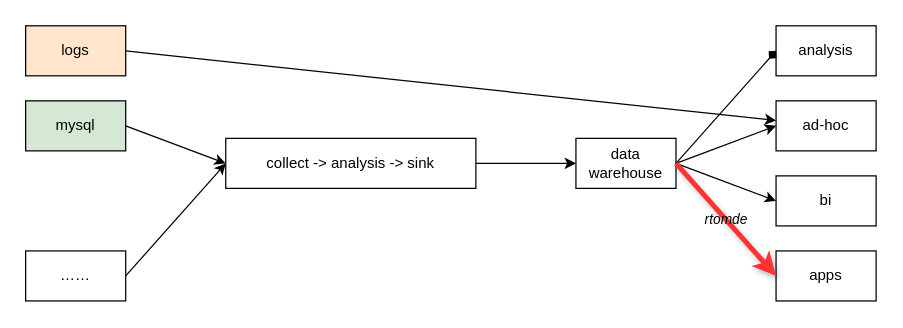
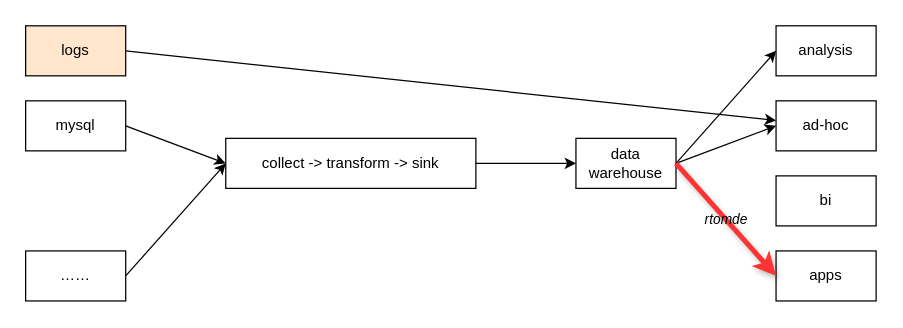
  <mxCell id="0" />
  <mxCell id="1" parent="0" />
  <mxCell id="2" value="logs" style="rounded=0;whiteSpace=wrap;html=1;fillColor=#ffe6cc;" vertex="1" parent="1"><mxGeometry x="20" y="20" width="80" height="40" as="geometry" /></mxCell>
- <mxCell id="3" value="mysql" style="rounded=0;whiteSpace=wrap;html=1;fillColor=#d5e8d4;" vertex="1" parent="1"><mxGeometry x="20" y="80" width="80" height="40" as="geometry" /></mxCell>
- <mxCell id="4" value="collect -&amp;gt; analysis -&amp;gt; sink" style="rounded=0;whiteSpace=wrap;html=1;" vertex="1" parent="1"><mxGeometry x="180" y="110" width="200" height="40" as="geometry" /></mxCell>
+ <mxCell id="3" value="mysql" style="rounded=0;whiteSpace=wrap;html=1;" vertex="1" parent="1"><mxGeometry x="20" y="80" width="80" height="40" as="geometry" /></mxCell>
+ <mxCell id="4" value="collect -&amp;gt; transform -&amp;gt; sink" style="rounded=0;whiteSpace=wrap;html=1;" vertex="1" parent="1"><mxGeometry x="180" y="110" width="200" height="40" as="geometry" /></mxCell>
  <mxCell id="5" value="……" style="rounded=0;whiteSpace=wrap;html=1;" vertex="1" parent="1"><mxGeometry x="20" y="200" width="80" height="40" as="geometry" /></mxCell>
  <mxCell id="6" value="analysis" style="rounded=0;whiteSpace=wrap;html=1;" vertex="1" parent="1"><mxGeometry x="620" y="20" width="80" height="40" as="geometry" /></mxCell>
  <mxCell id="7" value="ad-hoc" style="rounded=0;whiteSpace=wrap;html=1;" vertex="1" parent="1"><mxGeometry x="620" y="80" width="80" height="40" as="geometry" /></mxCell>
  <mxCell id="8" value="bi" style="rounded=0;whiteSpace=wrap;html=1;" vertex="1" parent="1"><mxGeometry x="620" y="140" width="80" height="40" as="geometry" /></mxCell>
  <mxCell id="9" value="apps" style="rounded=0;whiteSpace=wrap;html=1;" vertex="1" parent="1"><mxGeometry x="620" y="200" width="80" height="40" as="geometry" /></mxCell>
  <mxCell id="10" value="data warehouse" style="rounded=0;whiteSpace=wrap;html=1;" vertex="1" parent="1"><mxGeometry x="460" y="110" width="80" height="40" as="geometry" /></mxCell>
  <mxCell id="11" value="" style="endArrow=classic;html=1;exitX=1;exitY=0.5;exitDx=0;exitDy=0;" edge="1" parent="1" source="2" target="7"><mxGeometry width="50" height="50" relative="1" as="geometry"><mxPoint x="190" y="350" as="sourcePoint" /><mxPoint x="240" y="300" as="targetPoint" /></mxGeometry></mxCell>
  <mxCell id="12" value="" style="endArrow=classic;html=1;entryX=0;entryY=0.5;entryDx=0;entryDy=0;exitX=1;exitY=0.5;exitDx=0;exitDy=0;" edge="1" parent="1" source="3" target="4"><mxGeometry width="50" height="50" relative="1" as="geometry"><mxPoint x="200" y="360" as="sourcePoint" /><mxPoint x="250" y="310" as="targetPoint" /></mxGeometry></mxCell>
  <mxCell id="13" value="" style="endArrow=classic;html=1;entryX=0;entryY=0.5;entryDx=0;entryDy=0;exitX=1;exitY=0.5;exitDx=0;exitDy=0;" edge="1" parent="1" source="5" target="4"><mxGeometry width="50" height="50" relative="1" as="geometry"><mxPoint x="220" y="380" as="sourcePoint" /><mxPoint x="270" y="330" as="targetPoint" /></mxGeometry></mxCell>
  <mxCell id="14" value="" style="endArrow=classic;html=1;entryX=0;entryY=0.5;entryDx=0;entryDy=0;exitX=1;exitY=0.5;exitDx=0;exitDy=0;" edge="1" parent="1" source="4" target="10"><mxGeometry width="50" height="50" relative="1" as="geometry"><mxPoint x="230" y="390" as="sourcePoint" /><mxPoint x="280" y="340" as="targetPoint" /></mxGeometry></mxCell>
- <mxCell id="15" value="" style="endArrow=diamond;html=1;entryX=0;entryY=0.5;entryDx=0;entryDy=0;exitX=1;exitY=0.5;exitDx=0;exitDy=0;" edge="1" parent="1" source="10" target="6"><mxGeometry width="50" height="50" relative="1" as="geometry"><mxPoint x="240" y="400" as="sourcePoint" /><mxPoint x="290" y="350" as="targetPoint" /></mxGeometry></mxCell>
+ <mxCell id="15" value="" style="endArrow=classic;html=1;entryX=0;entryY=0.5;entryDx=0;entryDy=0;exitX=1;exitY=0.5;exitDx=0;exitDy=0;" edge="1" parent="1" source="10" target="6"><mxGeometry width="50" height="50" relative="1" as="geometry"><mxPoint x="240" y="400" as="sourcePoint" /><mxPoint x="290" y="350" as="targetPoint" /></mxGeometry></mxCell>
  <mxCell id="16" value="" style="endArrow=classic;html=1;entryX=0;entryY=0.5;entryDx=0;entryDy=0;exitX=1;exitY=0.5;exitDx=0;exitDy=0;" edge="1" parent="1" source="10" target="7"><mxGeometry width="50" height="50" relative="1" as="geometry"><mxPoint x="250" y="410" as="sourcePoint" /><mxPoint x="300" y="360" as="targetPoint" /></mxGeometry></mxCell>
- <mxCell id="17" value="" style="endArrow=classic;html=1;entryX=0;entryY=0.5;entryDx=0;entryDy=0;exitX=1;exitY=0.5;exitDx=0;exitDy=0;" edge="1" parent="1" source="10" target="8"><mxGeometry width="50" height="50" relative="1" as="geometry"><mxPoint x="260" y="420" as="sourcePoint" /><mxPoint x="310" y="370" as="targetPoint" /></mxGeometry></mxCell>
  <mxCell id="18" value="rtomde" style="endArrow=classic;html=1;entryX=0;entryY=0.5;entryDx=0;entryDy=0;exitX=1;exitY=0.5;exitDx=0;exitDy=0;strokeWidth=4;labelBorderColor=none;labelBackgroundColor=none;horizontal=1;verticalAlign=middle;align=center;fontStyle=2;strokeColor=#FF3333;shadow=1;" edge="1" parent="1" source="10" target="9"><mxGeometry width="50" height="50" relative="1" as="geometry"><mxPoint x="270" y="430" as="sourcePoint" /><mxPoint x="320" y="380" as="targetPoint" /></mxGeometry></mxCell>
